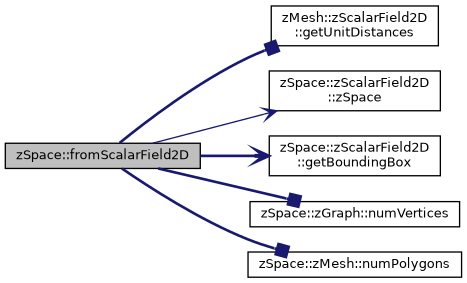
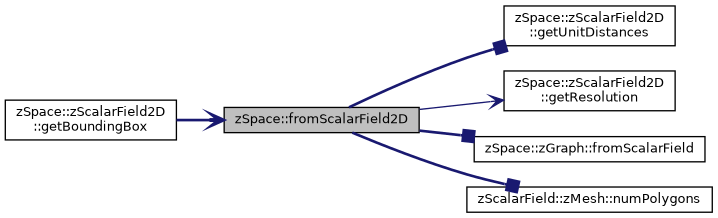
  digraph {
    rankdir=LR
    node [color=black fillcolor=white fontname=Helvetica fontsize=10 shape=record style=filled]
    edge [arrowhead=box color=midnightblue fontname=Helvetica fontsize=10 labelfontname=Helvetica labelfontsize=10 style=bold]
    n1 [fillcolor=grey75 fontcolor=black height=0.2 label="zSpace::fromScalarField2D" width=0.4]
-   n2 [height=0.2 label="zMesh::zScalarField2D\l::getUnitDistances" width=0.4]
-   n3 [height=0.2 label="zSpace::zScalarField2D\l::zSpace" width=0.4]
+   n2 [height=0.2 label="zSpace::zScalarField2D\l::getUnitDistances" width=0.4]
+   n3 [height=0.2 label="zSpace::zScalarField2D\l::getResolution" width=0.4]
    n4 [height=0.2 label="zSpace::zScalarField2D\l::getBoundingBox" width=0.4]
-   n5 [height=0.2 label="zSpace::zGraph::numVertices" width=0.4]
-   n6 [height=0.2 label="zSpace::zMesh::numPolygons" width=0.4]
+   n5 [height=0.2 label="zSpace::zGraph::fromScalarField" width=0.4]
+   n6 [height=0.2 label="zScalarField::zMesh::numPolygons" width=0.4]
    n1 -> n2
    n1 -> n3 [arrowhead=vee style=solid]
-   n1 -> n4 [arrowhead=vee]
+   n4 -> n1 [arrowhead=vee]
    n1 -> n5
    n1 -> n6
  }
